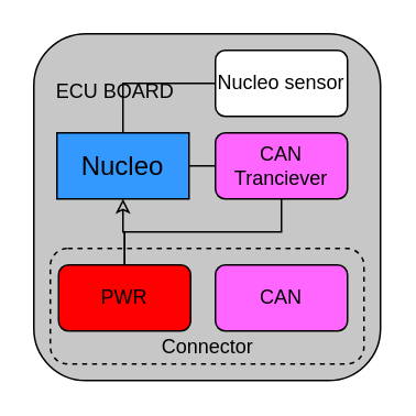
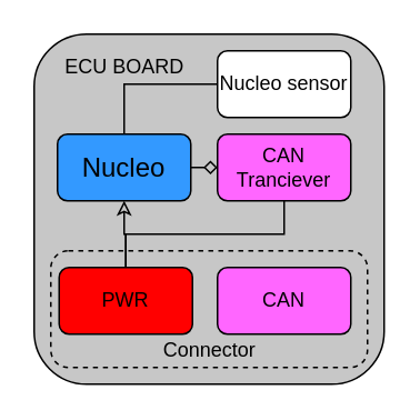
  <mxCell id="0" />
  <mxCell id="1" parent="0" />
  <mxCell id="2" value="" style="rounded=1;whiteSpace=wrap;html=1;fillColor=#C7C7C7;" parent="1" vertex="1"><mxGeometry x="20" y="20" width="210" height="210" as="geometry" /></mxCell>
  <mxCell id="3" value="" style="rounded=1;whiteSpace=wrap;html=1;fillColor=none;dashed=1;" vertex="1" parent="1"><mxGeometry x="30" y="150" width="190" height="70" as="geometry" /></mxCell>
  <mxCell id="4" style="edgeStyle=orthogonalEdgeStyle;rounded=0;orthogonalLoop=1;jettySize=auto;html=1;exitX=0.5;exitY=0;exitDx=0;exitDy=0;entryX=0;entryY=0.5;entryDx=0;entryDy=0;endArrow=none;endFill=0;" parent="1" source="6" target="7" edge="1"><mxGeometry relative="1" as="geometry" /></mxCell>
- <mxCell id="5" style="edgeStyle=orthogonalEdgeStyle;rounded=0;orthogonalLoop=1;jettySize=auto;html=1;exitX=1;exitY=0.5;exitDx=0;exitDy=0;entryX=0;entryY=0.5;entryDx=0;entryDy=0;endArrow=none;endFill=0;" parent="1" source="6" target="9" edge="1"><mxGeometry relative="1" as="geometry" /></mxCell>
- <mxCell id="6" value="&lt;font style=&quot;font-size: 16px&quot;&gt;Nucleo&lt;/font&gt;" style="whiteSpace=wrap;html=1;fillColor=#3399FF;rounded=0;" parent="1" vertex="1"><mxGeometry x="34" y="80" width="80" height="40" as="geometry" /></mxCell>
+ <mxCell id="5" style="edgeStyle=orthogonalEdgeStyle;rounded=0;orthogonalLoop=1;jettySize=auto;html=1;exitX=1;exitY=0.5;exitDx=0;exitDy=0;entryX=0;entryY=0.5;entryDx=0;entryDy=0;endArrow=diamond;endFill=0;" parent="1" source="6" target="9" edge="1"><mxGeometry relative="1" as="geometry" /></mxCell>
+ <mxCell id="6" value="&lt;font style=&quot;font-size: 16px&quot;&gt;Nucleo&lt;/font&gt;" style="rounded=1;whiteSpace=wrap;html=1;fillColor=#3399FF;" parent="1" vertex="1"><mxGeometry x="34" y="80" width="80" height="40" as="geometry" /></mxCell>
  <mxCell id="7" value="Nucleo sensor" style="rounded=1;whiteSpace=wrap;html=1;fillColor=#FFFFFF;" parent="1" vertex="1"><mxGeometry x="130" y="30" width="80" height="40" as="geometry" /></mxCell>
  <mxCell id="8" style="edgeStyle=orthogonalEdgeStyle;rounded=0;orthogonalLoop=1;jettySize=auto;html=1;exitX=0.5;exitY=1;exitDx=0;exitDy=0;endArrow=none;endFill=0;" parent="1" source="9" target="11" edge="1"><mxGeometry relative="1" as="geometry" /></mxCell>
  <mxCell id="9" value="CAN Tranciever" style="rounded=1;whiteSpace=wrap;html=1;fillColor=#FF66FF;" parent="1" vertex="1"><mxGeometry x="130" y="80" width="80" height="40" as="geometry" /></mxCell>
  <mxCell id="10" style="edgeStyle=orthogonalEdgeStyle;rounded=0;orthogonalLoop=1;jettySize=auto;html=1;entryX=0.5;entryY=1;entryDx=0;entryDy=0;exitX=0.5;exitY=0;exitDx=0;exitDy=0;endArrow=classic;endFill=0;" parent="1" source="11" target="6" edge="1"><mxGeometry relative="1" as="geometry" /></mxCell>
  <mxCell id="11" value="PWR" style="rounded=1;whiteSpace=wrap;html=1;fillColor=#FF0000;" parent="1" vertex="1"><mxGeometry x="35" y="160" width="80" height="40" as="geometry" /></mxCell>
  <mxCell id="12" value="CAN" style="rounded=1;whiteSpace=wrap;html=1;fillColor=#FF66FF;" parent="1" vertex="1"><mxGeometry x="130" y="160" width="80" height="40" as="geometry" /></mxCell>
- <mxCell id="13" value="ECU BOARD" style="text;html=1;align=center;verticalAlign=middle;resizable=0;points=[];autosize=1;" parent="1" vertex="1"><mxGeometry x="24" y="45" width="90" height="20" as="geometry" /></mxCell>
+ <mxCell id="13" value="ECU BOARD" style="text;html=1;align=center;verticalAlign=middle;resizable=0;points=[];autosize=1;" parent="1" vertex="1"><mxGeometry x="29" y="30" width="90" height="20" as="geometry" /></mxCell>
  <mxCell id="14" value="Connector" style="text;html=1;align=center;verticalAlign=middle;resizable=0;points=[];autosize=1;" vertex="1" parent="1"><mxGeometry x="90" y="200" width="70" height="20" as="geometry" /></mxCell>
